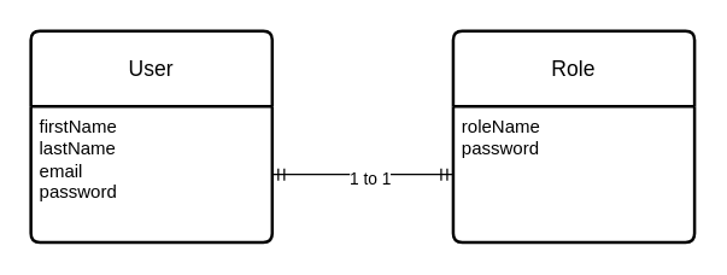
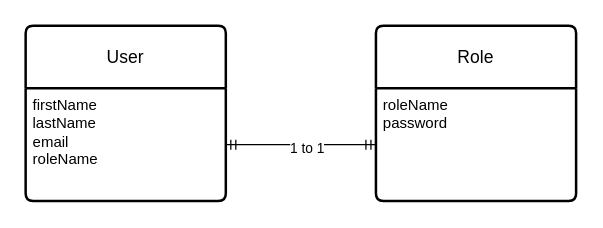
  <mxCell id="0" />
  <mxCell id="1" parent="0" />
  <mxCell id="2" value="User&lt;br&gt;" style="swimlane;childLayout=stackLayout;horizontal=1;startSize=50;horizontalStack=0;rounded=1;fontSize=14;fontStyle=0;strokeWidth=2;resizeParent=0;resizeLast=1;shadow=0;dashed=0;align=center;arcSize=4;whiteSpace=wrap;html=1;" vertex="1" parent="1"><mxGeometry x="20" y="20" width="160" height="140" as="geometry" /></mxCell>
- <mxCell id="3" value="firstName&lt;br&gt;lastName&lt;br&gt;email&lt;br&gt;password" style="align=left;strokeColor=none;fillColor=none;spacingLeft=4;fontSize=12;verticalAlign=top;resizable=0;rotatable=0;part=1;html=1;" vertex="1" parent="2"><mxGeometry y="50" width="160" height="90" as="geometry" /></mxCell>
+ <mxCell id="3" value="firstName&lt;br&gt;lastName&lt;br&gt;email&lt;br&gt;roleName" style="align=left;strokeColor=none;fillColor=none;spacingLeft=4;fontSize=12;verticalAlign=top;resizable=0;rotatable=0;part=1;html=1;" vertex="1" parent="2"><mxGeometry y="50" width="160" height="90" as="geometry" /></mxCell>
  <mxCell id="4" value="Role" style="swimlane;childLayout=stackLayout;horizontal=1;startSize=50;horizontalStack=0;rounded=1;fontSize=14;fontStyle=0;strokeWidth=2;resizeParent=0;resizeLast=1;shadow=0;dashed=0;align=center;arcSize=4;whiteSpace=wrap;html=1;" vertex="1" parent="1"><mxGeometry x="300" y="20" width="160" height="140" as="geometry" /></mxCell>
  <mxCell id="5" value="roleName&lt;br&gt;password" style="align=left;strokeColor=none;fillColor=none;spacingLeft=4;fontSize=12;verticalAlign=top;resizable=0;rotatable=0;part=1;html=1;" vertex="1" parent="4"><mxGeometry y="50" width="160" height="90" as="geometry" /></mxCell>
  <mxCell id="6" value="" style="edgeStyle=entityRelationEdgeStyle;fontSize=12;html=1;endArrow=ERmandOne;startArrow=ERmandOne;rounded=0;entryX=0;entryY=0.5;entryDx=0;entryDy=0;exitX=1;exitY=0.5;exitDx=0;exitDy=0;" edge="1" parent="1" source="3" target="5"><mxGeometry width="100" height="100" relative="1" as="geometry"><mxPoint x="180" y="150" as="sourcePoint" /><mxPoint x="270" y="50" as="targetPoint" /></mxGeometry></mxCell>
  <mxCell id="7" value="1 to 1" style="edgeLabel;html=1;align=center;verticalAlign=middle;resizable=0;points=[];" vertex="1" connectable="0" parent="6"><mxGeometry x="0.061" y="-2" relative="1" as="geometry"><mxPoint as="offset" /></mxGeometry></mxCell>
